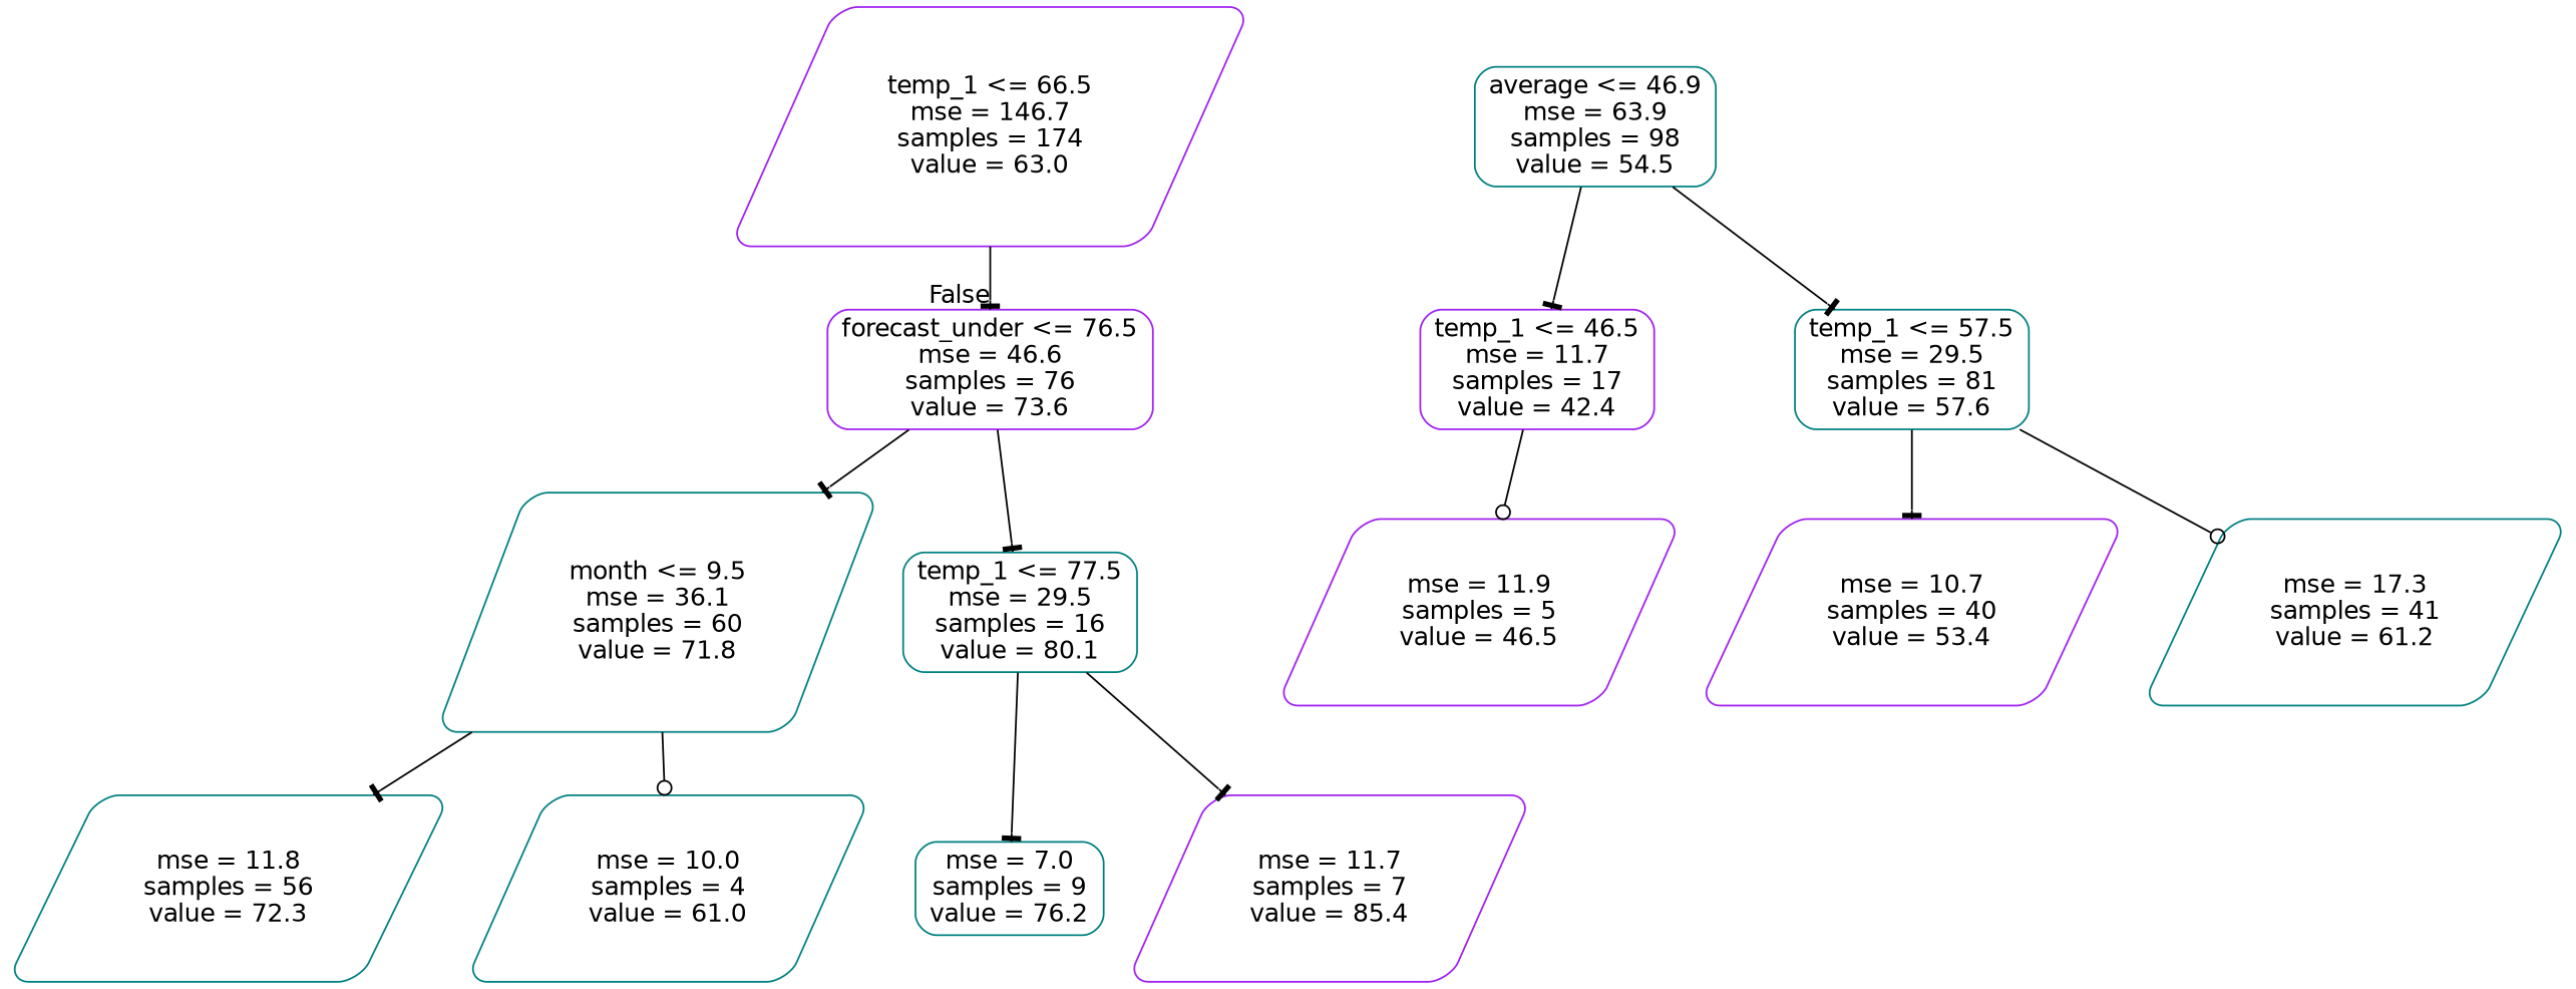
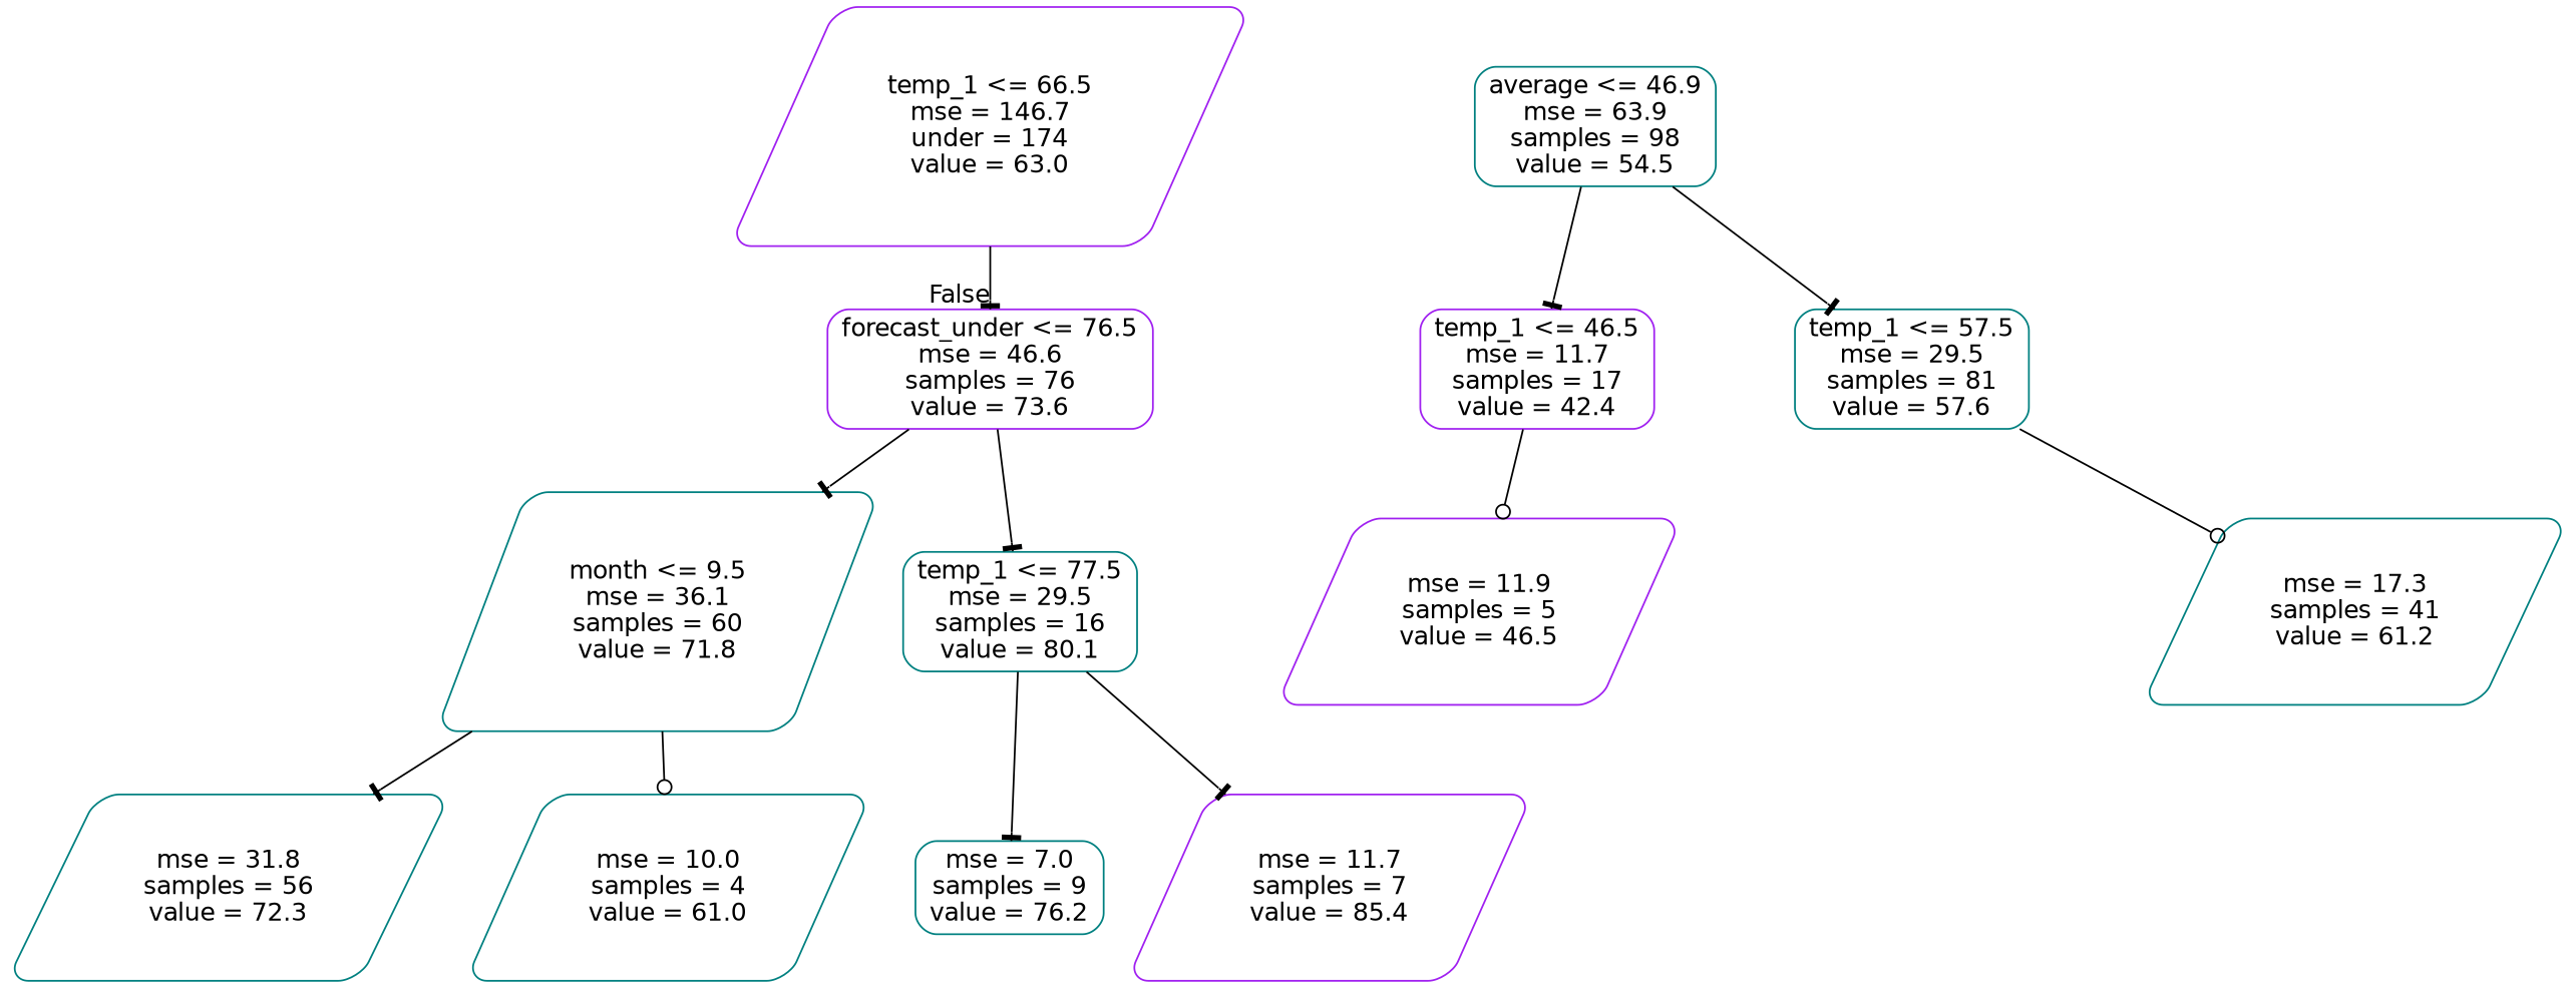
  digraph {
    node [color=teal fontname=helvetica shape=parallelogram style=rounded]
    edge [arrowhead=tee fontname=helvetica]
-   n1 [color=purple label="temp_1 <= 66.5\nmse = 146.7\nsamples = 174\nvalue = 63.0"]
+   n1 [color=purple label="temp_1 <= 66.5\nmse = 146.7\nunder = 174\nvalue = 63.0"]
    n2 [color=purple label="forecast_under <= 76.5\nmse = 46.6\nsamples = 76\nvalue = 73.6" shape=box]
    n3 [label="average <= 46.9\nmse = 63.9\nsamples = 98\nvalue = 54.5" shape=box]
    n4 [color=purple label="temp_1 <= 46.5\nmse = 11.7\nsamples = 17\nvalue = 42.4" shape=box]
    n5 [label="temp_1 <= 57.5\nmse = 29.5\nsamples = 81\nvalue = 57.6" shape=box]
    n6 [label="month <= 9.5\nmse = 36.1\nsamples = 60\nvalue = 71.8"]
    n7 [label="temp_1 <= 77.5\nmse = 29.5\nsamples = 16\nvalue = 80.1" shape=box]
    n8 [color=purple label="mse = 11.9\nsamples = 5\nvalue = 46.5"]
-   n9 [color=purple label="mse = 10.7\nsamples = 40\nvalue = 53.4"]
    n10 [label="mse = 17.3\nsamples = 41\nvalue = 61.2"]
-   n11 [label="mse = 11.8\nsamples = 56\nvalue = 72.3"]
+   n11 [label="mse = 31.8\nsamples = 56\nvalue = 72.3"]
    n12 [label="mse = 10.0\nsamples = 4\nvalue = 61.0"]
    n13 [label="mse = 7.0\nsamples = 9\nvalue = 76.2" shape=box]
    n14 [color=purple label="mse = 11.7\nsamples = 7\nvalue = 85.4"]
    n1 -> n2 [headlabel=False labelangle=-45 labeldistance=2.5]
    n2 -> n6
    n2 -> n7
    n3 -> n4
    n3 -> n5
    n4 -> n8 [arrowhead=odot]
-   n5 -> n9
    n5 -> n10 [arrowhead=odot]
    n6 -> n11
    n6 -> n12 [arrowhead=odot]
    n7 -> n13
    n7 -> n14
  }
